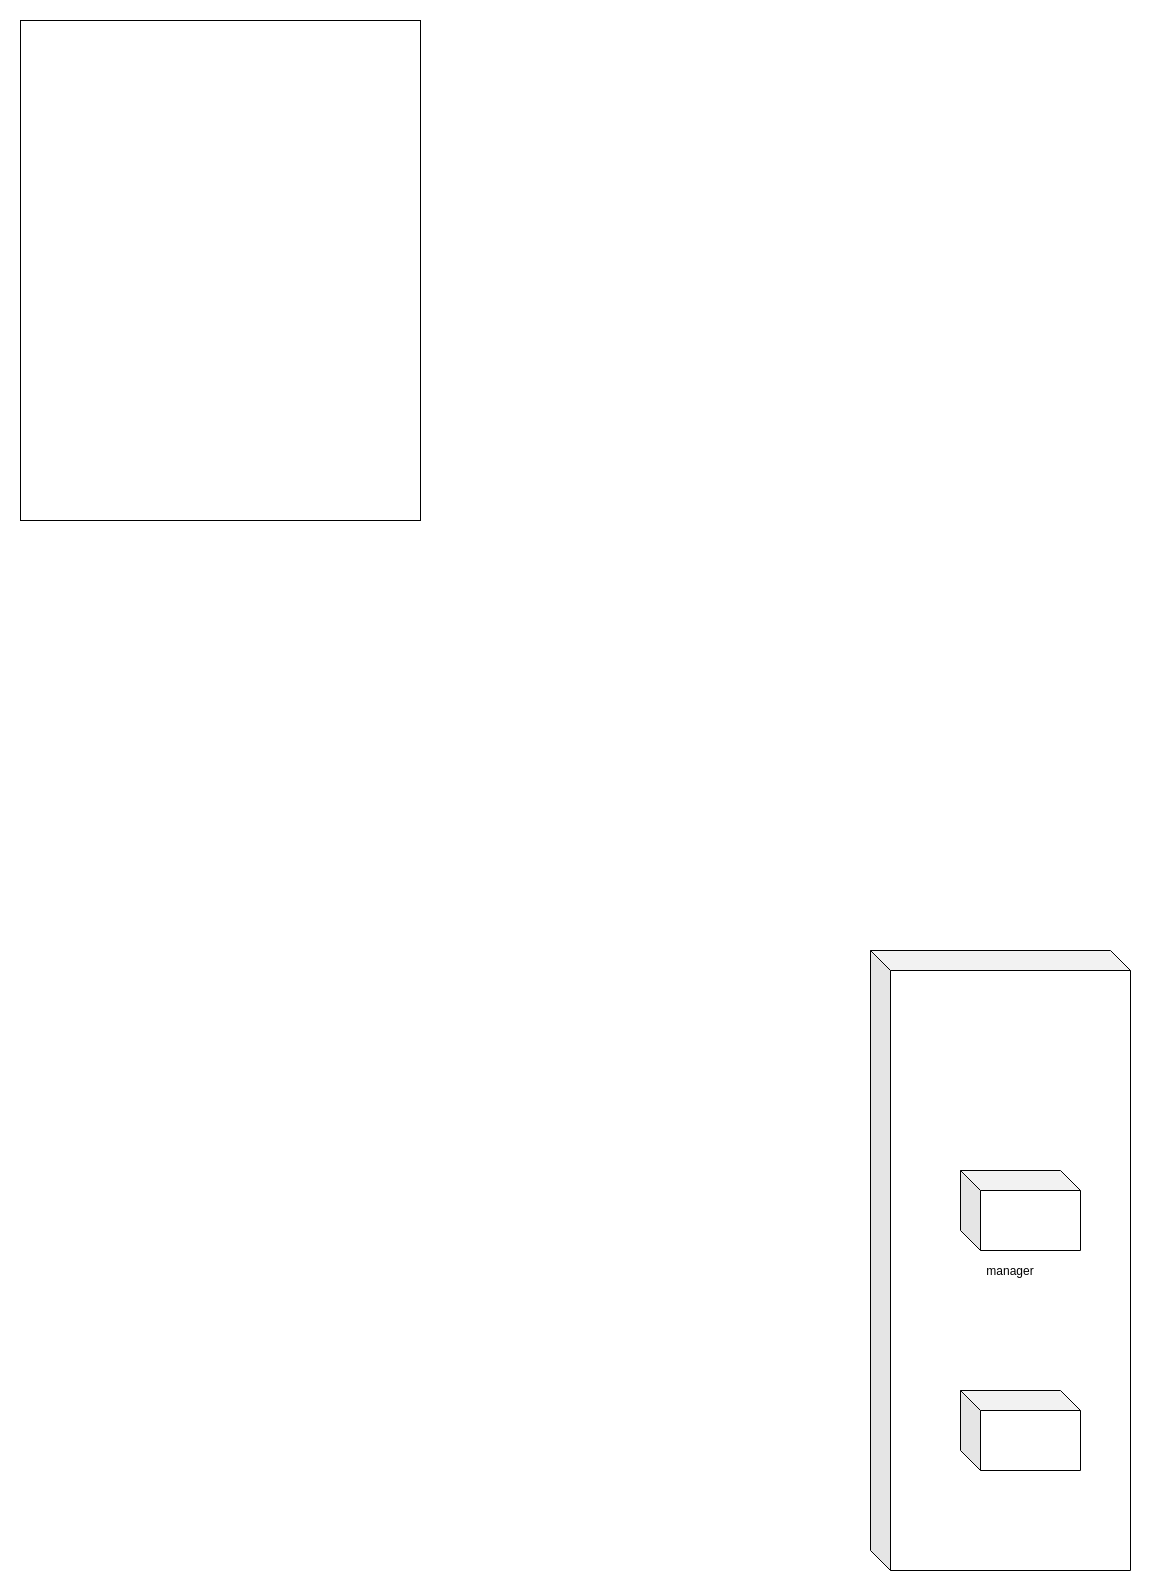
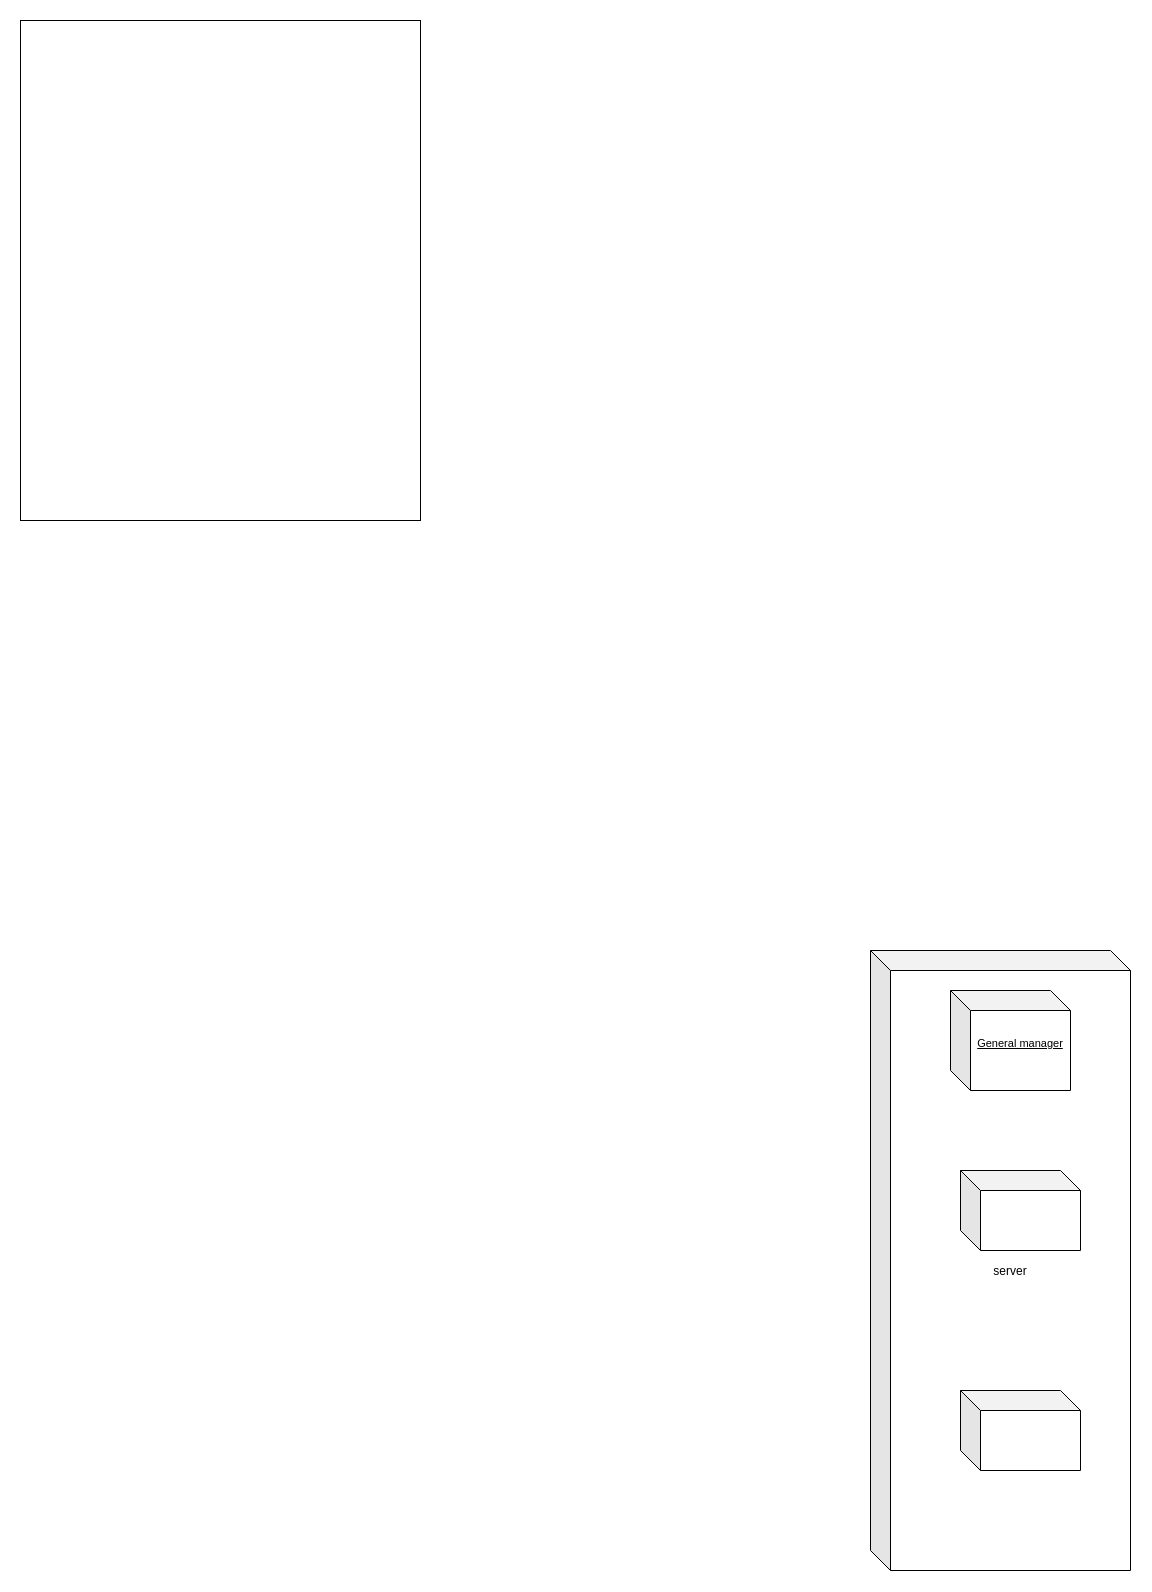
  <mxCell id="0" />
  <mxCell id="1" parent="0" />
- <mxCell id="2" value="manager&lt;br&gt;" style="shape=cube;whiteSpace=wrap;html=1;boundedLbl=1;backgroundOutline=1;darkOpacity=0.05;darkOpacity2=0.1;spacingTop=1;" parent="1" vertex="1"><mxGeometry x="870" y="950" width="260" height="620" as="geometry" /></mxCell>
+ <mxCell id="2" value="server&lt;br&gt;" style="shape=cube;whiteSpace=wrap;html=1;boundedLbl=1;backgroundOutline=1;darkOpacity=0.05;darkOpacity2=0.1;spacingTop=1;" parent="1" vertex="1"><mxGeometry x="870" y="950" width="260" height="620" as="geometry" /></mxCell>
+ <mxCell id="3" value="&lt;font style=&quot;font-size: 11px;&quot;&gt;&lt;u&gt;General manager&lt;br&gt;&lt;br&gt;&lt;/u&gt;&lt;/font&gt;" style="shape=cube;whiteSpace=wrap;html=1;boundedLbl=1;backgroundOutline=1;darkOpacity=0.05;darkOpacity2=0.1;" parent="1" vertex="1"><mxGeometry x="950" y="990" width="120" height="100" as="geometry" /></mxCell>
  <mxCell id="4" value="" style="shape=cube;whiteSpace=wrap;html=1;boundedLbl=1;backgroundOutline=1;darkOpacity=0.05;darkOpacity2=0.1;" parent="1" vertex="1"><mxGeometry x="960" y="1170" width="120" height="80" as="geometry" /></mxCell>
  <mxCell id="5" value="" style="shape=cube;whiteSpace=wrap;html=1;boundedLbl=1;backgroundOutline=1;darkOpacity=0.05;darkOpacity2=0.1;" parent="1" vertex="1"><mxGeometry x="960" y="1390" width="120" height="80" as="geometry" /></mxCell>
  <mxCell id="6" value="sequenceDiagram&#10;    participant Alice&#10;    participant Bob&#10;    Alice-&gt;&gt;John: Hello John, how are you?&#10;    loop Healthcheck&#10;        John-&gt;&gt;John: Fight against hypochondria&#10;    end&#10;    Note right of John: Rational thoughts &lt;br/&gt;prevail!&#10;    John--&gt;&gt;Alice: Great!&#10;    John-&gt;&gt;Bob: How about you?&#10;    Bob--&gt;&gt;John: Jolly good!" style="shadow=0;dashed=0;align=left;strokeWidth=1;shape=mxgraph.mermaid.abstract.mermaid;labelBackgroundColor=#ffffff;noLabel=1;theme=default;" vertex="1" parent="1"><mxGeometry x="20" y="120" width="400" height="300" as="geometry" /></mxCell>
  <mxCell id="7" value="stateDiagram&#10;    [*] --&gt; Still&#10;    Still --&gt; [*]&#10;&#10;    Still --&gt; Moving&#10;    Moving --&gt; Still&#10;    Moving --&gt; Crash&#10;    Crash --&gt; [*]" style="shadow=0;dashed=0;align=left;strokeWidth=1;shape=mxgraph.mermaid.abstract.mermaid;labelBackgroundColor=#ffffff;noLabel=1;theme=default;" vertex="1" parent="1"><mxGeometry x="170" y="150" width="100" height="240" as="geometry" /></mxCell>
  <mxCell id="8" value="graph TD;&#10;    A--&gt;B;&#10;    A--&gt;C;&#10;    B--&gt;D;&#10;    C--&gt;D;" style="shadow=0;dashed=0;align=left;strokeWidth=1;shape=mxgraph.mermaid.abstract.mermaid;labelBackgroundColor=#ffffff;noLabel=1;theme=default;" vertex="1" parent="1"><mxGeometry x="170" y="170" width="100" height="200" as="geometry" /></mxCell>
  <mxCell id="9" value="erDiagram&#10;    CUSTOMER ||--o{ ORDER : places&#10;    ORDER ||--|{ LINE-ITEM : contains&#10;    CUSTOMER }|..|{ DELIVERY-ADDRESS : uses" style="shadow=0;dashed=0;align=left;strokeWidth=1;shape=mxgraph.mermaid.abstract.mermaid;labelBackgroundColor=#ffffff;noLabel=1;theme=default;" vertex="1" parent="1"><mxGeometry x="20" y="20" width="400" height="500" as="geometry" /></mxCell>
